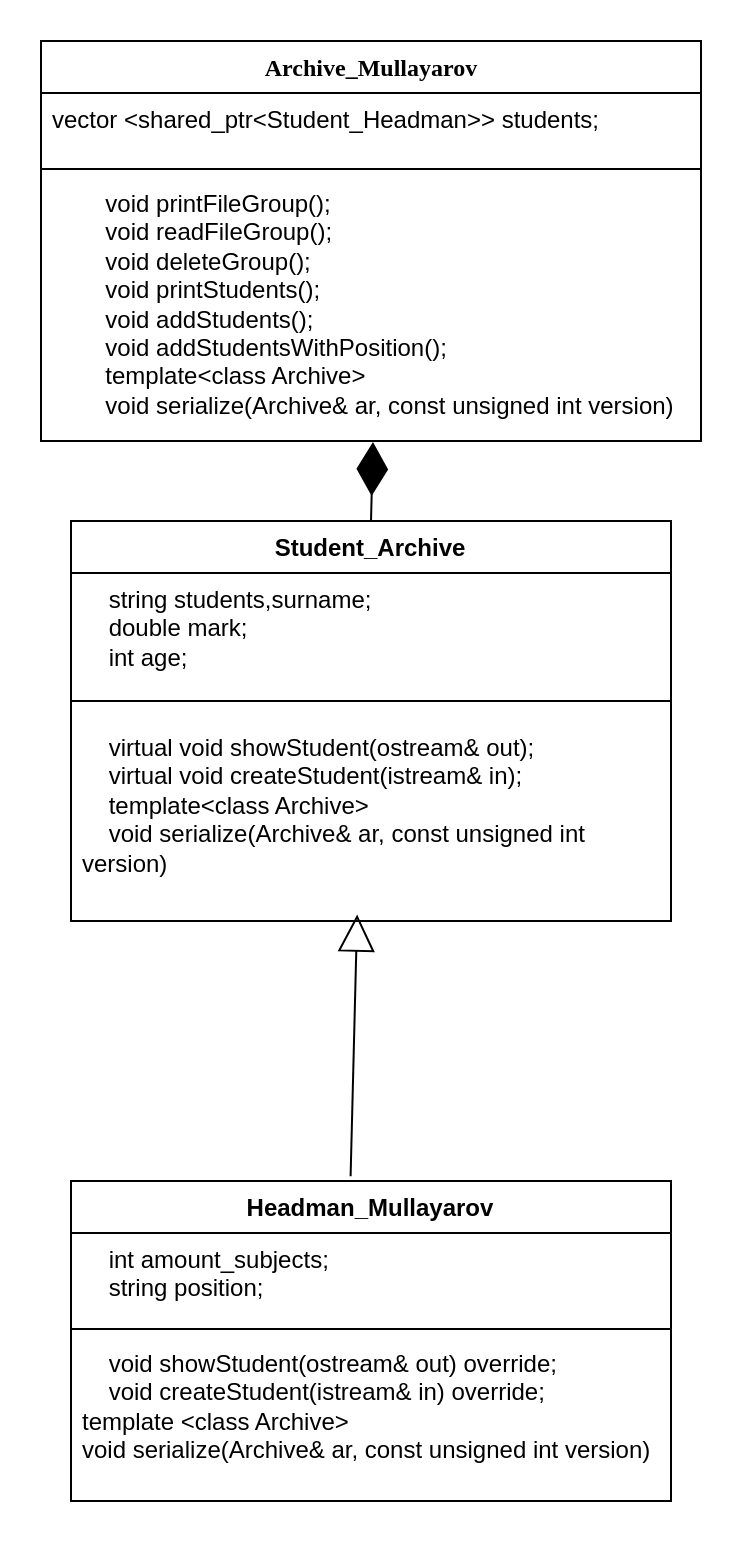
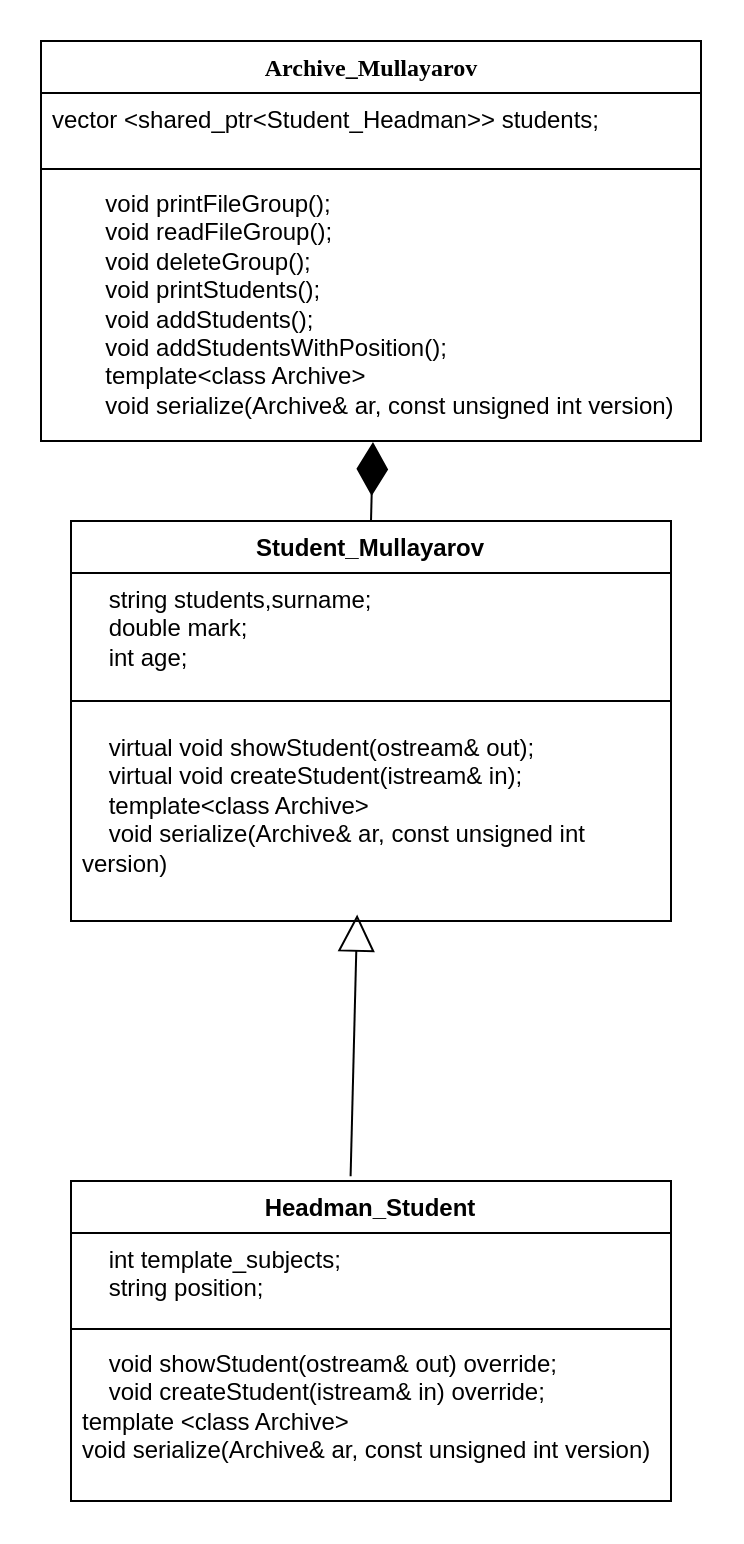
  <mxCell id="0" />
  <mxCell id="1" parent="0" />
  <mxCell id="2" value="Archive_Mullayarov" style="swimlane;html=1;fontStyle=1;align=center;verticalAlign=top;childLayout=stackLayout;horizontal=1;startSize=26;horizontalStack=0;resizeParent=1;resizeLast=0;collapsible=1;marginBottom=0;swimlaneFillColor=#ffffff;rounded=0;shadow=0;comic=0;labelBackgroundColor=none;strokeWidth=1;fillColor=none;fontFamily=Verdana;fontSize=12" parent="1" vertex="1"><mxGeometry x="20" width="330" height="200" as="geometry" y="20" /></mxCell>
  <mxCell id="3" value="vector &amp;lt;shared_ptr&amp;lt;Student_Headman&amp;gt;&amp;gt; students;" style="text;html=1;strokeColor=none;fillColor=none;align=left;verticalAlign=top;spacingLeft=4;spacingRight=4;whiteSpace=wrap;overflow=hidden;rotatable=0;points=[[0,0.5],[1,0.5]];portConstraint=eastwest;" parent="2" vertex="1"><mxGeometry y="26" width="330" height="34" as="geometry" /></mxCell>
  <mxCell id="4" value="" style="line;html=1;strokeWidth=1;fillColor=none;align=left;verticalAlign=middle;spacingTop=-1;spacingLeft=3;spacingRight=3;rotatable=0;labelPosition=right;points=[];portConstraint=eastwest;" parent="2" vertex="1"><mxGeometry y="60" width="330" height="8" as="geometry" /></mxCell>
  <mxCell id="5" value="&lt;div&gt;&lt;span style=&quot;white-space: normal;&quot;&gt;&lt;span style=&quot;white-space:pre&quot;&gt;&#09;&lt;/span&gt;void printFileGroup();&lt;/span&gt;&lt;/div&gt;&lt;div&gt;&lt;span style=&quot;white-space: normal;&quot;&gt;&lt;span style=&quot;white-space:pre&quot;&gt;&#09;&lt;/span&gt;void readFileGroup();&lt;/span&gt;&lt;/div&gt;&lt;div&gt;&lt;span style=&quot;white-space: normal;&quot;&gt;&lt;span style=&quot;white-space:pre&quot;&gt;&#09;&lt;/span&gt;void deleteGroup();&lt;/span&gt;&lt;/div&gt;&lt;div&gt;&lt;span style=&quot;white-space: normal;&quot;&gt;&lt;span style=&quot;white-space:pre&quot;&gt;&#09;&lt;/span&gt;void printStudents();&lt;/span&gt;&lt;/div&gt;&lt;div&gt;&lt;span style=&quot;white-space: normal;&quot;&gt;&lt;span style=&quot;white-space:pre&quot;&gt;&#09;&lt;/span&gt;void addStudents();&lt;/span&gt;&lt;/div&gt;&lt;div&gt;&lt;span style=&quot;white-space: normal;&quot;&gt;&lt;span style=&quot;white-space:pre&quot;&gt;&#09;&lt;/span&gt;void addStudentsWithPosition();&lt;/span&gt;&lt;/div&gt;&lt;div&gt;&lt;div style=&quot;&quot;&gt;&lt;span style=&quot;white-space: normal;&quot;&gt;&lt;span style=&quot;white-space: pre;&quot;&gt;&#09;&lt;/span&gt;template&amp;lt;class Archive&amp;gt;&lt;/span&gt;&lt;/div&gt;&lt;div style=&quot;&quot;&gt;&lt;span style=&quot;white-space: normal;&quot;&gt;&lt;span style=&quot;white-space: pre;&quot;&gt;&#09;&lt;/span&gt;void serialize(Archive&amp;amp; ar, const unsigned int version)&lt;/span&gt;&lt;/div&gt;&lt;/div&gt;&lt;div&gt;&lt;span style=&quot;white-space: normal;&quot;&gt;&lt;br&gt;&lt;/span&gt;&lt;/div&gt;" style="text;html=1;strokeColor=none;fillColor=none;align=left;verticalAlign=top;spacingLeft=4;spacingRight=4;whiteSpace=wrap;overflow=hidden;rotatable=0;points=[[0,0.5],[1,0.5]];portConstraint=eastwest;" parent="2" vertex="1"><mxGeometry y="68" width="330" height="132" as="geometry" /></mxCell>
- <mxCell id="6" value="Student_Archive" style="swimlane;fontStyle=1;align=center;verticalAlign=top;childLayout=stackLayout;horizontal=1;startSize=26;horizontalStack=0;resizeParent=1;resizeParentMax=0;resizeLast=0;collapsible=1;marginBottom=0;whiteSpace=wrap;html=1;" parent="1" vertex="1"><mxGeometry x="35" y="260" width="300" height="200" as="geometry" /></mxCell>
+ <mxCell id="6" value="Student_Mullayarov" style="swimlane;fontStyle=1;align=center;verticalAlign=top;childLayout=stackLayout;horizontal=1;startSize=26;horizontalStack=0;resizeParent=1;resizeParentMax=0;resizeLast=0;collapsible=1;marginBottom=0;whiteSpace=wrap;html=1;" parent="1" vertex="1"><mxGeometry x="35" y="260" width="300" height="200" as="geometry" /></mxCell>
  <mxCell id="7" value="&lt;div&gt;&amp;nbsp; &amp;nbsp; string students,surname;&lt;/div&gt;&lt;div&gt;&amp;nbsp; &amp;nbsp; double mark;&lt;/div&gt;&lt;div&gt;&amp;nbsp; &amp;nbsp; int age;&lt;/div&gt;" style="text;strokeColor=none;fillColor=none;align=left;verticalAlign=top;spacingLeft=4;spacingRight=4;overflow=hidden;rotatable=0;points=[[0,0.5],[1,0.5]];portConstraint=eastwest;whiteSpace=wrap;html=1;" parent="6" vertex="1"><mxGeometry y="26" width="300" height="54" as="geometry" /></mxCell>
  <mxCell id="8" value="" style="line;strokeWidth=1;fillColor=none;align=left;verticalAlign=middle;spacingTop=-1;spacingLeft=3;spacingRight=3;rotatable=0;labelPosition=right;points=[];portConstraint=eastwest;strokeColor=inherit;" parent="6" vertex="1"><mxGeometry y="80" width="300" height="20" as="geometry" /></mxCell>
  <mxCell id="9" value="&lt;div&gt;&amp;nbsp; &amp;nbsp; virtual void showStudent(ostream&amp;amp; out);&lt;/div&gt;&lt;div&gt;&amp;nbsp; &amp;nbsp; virtual void createStudent(istream&amp;amp; in);&lt;/div&gt;&lt;div&gt;&amp;nbsp; &amp;nbsp; template&amp;lt;class Archive&amp;gt;&lt;/div&gt;&lt;div&gt;&amp;nbsp; &amp;nbsp; void serialize(Archive&amp;amp; ar, const unsigned int version)&lt;/div&gt;" style="text;strokeColor=none;fillColor=none;align=left;verticalAlign=top;spacingLeft=4;spacingRight=4;overflow=hidden;rotatable=0;points=[[0,0.5],[1,0.5]];portConstraint=eastwest;whiteSpace=wrap;html=1;" parent="6" vertex="1"><mxGeometry y="100" width="300" height="100" as="geometry" /></mxCell>
- <mxCell id="10" value="Headman_Mullayarov" style="swimlane;fontStyle=1;align=center;verticalAlign=top;childLayout=stackLayout;horizontal=1;startSize=26;horizontalStack=0;resizeParent=1;resizeParentMax=0;resizeLast=0;collapsible=1;marginBottom=0;whiteSpace=wrap;html=1;" parent="1" vertex="1"><mxGeometry x="35" y="590" width="300" height="160" as="geometry" /></mxCell>
- <mxCell id="11" value="&lt;div&gt;&amp;nbsp; &amp;nbsp; int amount_subjects;&lt;/div&gt;&lt;div&gt;&amp;nbsp; &amp;nbsp; string position;&lt;/div&gt;" style="text;strokeColor=none;fillColor=none;align=left;verticalAlign=top;spacingLeft=4;spacingRight=4;overflow=hidden;rotatable=0;points=[[0,0.5],[1,0.5]];portConstraint=eastwest;whiteSpace=wrap;html=1;" parent="10" vertex="1"><mxGeometry y="26" width="300" height="44" as="geometry" /></mxCell>
+ <mxCell id="10" value="Headman_Student" style="swimlane;fontStyle=1;align=center;verticalAlign=top;childLayout=stackLayout;horizontal=1;startSize=26;horizontalStack=0;resizeParent=1;resizeParentMax=0;resizeLast=0;collapsible=1;marginBottom=0;whiteSpace=wrap;html=1;" parent="1" vertex="1"><mxGeometry x="35" y="590" width="300" height="160" as="geometry" /></mxCell>
+ <mxCell id="11" value="&lt;div&gt;&amp;nbsp; &amp;nbsp; int template_subjects;&lt;/div&gt;&lt;div&gt;&amp;nbsp; &amp;nbsp; string position;&lt;/div&gt;" style="text;strokeColor=none;fillColor=none;align=left;verticalAlign=top;spacingLeft=4;spacingRight=4;overflow=hidden;rotatable=0;points=[[0,0.5],[1,0.5]];portConstraint=eastwest;whiteSpace=wrap;html=1;" parent="10" vertex="1"><mxGeometry y="26" width="300" height="44" as="geometry" /></mxCell>
  <mxCell id="12" value="" style="line;strokeWidth=1;fillColor=none;align=left;verticalAlign=middle;spacingTop=-1;spacingLeft=3;spacingRight=3;rotatable=0;labelPosition=right;points=[];portConstraint=eastwest;strokeColor=inherit;" parent="10" vertex="1"><mxGeometry y="70" width="300" height="8" as="geometry" /></mxCell>
  <mxCell id="13" value="&lt;div&gt;&lt;div&gt;&amp;nbsp; &amp;nbsp; void showStudent(ostream&amp;amp; out) override;&lt;/div&gt;&lt;div&gt;&amp;nbsp; &amp;nbsp; void createStudent(istream&amp;amp; in) override;&lt;/div&gt;&lt;/div&gt;&lt;div&gt;&lt;div&gt;template &amp;lt;class Archive&amp;gt;&lt;/div&gt;&lt;div&gt;void serialize(Archive&amp;amp; ar, const unsigned int version)&lt;/div&gt;&lt;/div&gt;" style="text;strokeColor=none;fillColor=none;align=left;verticalAlign=top;spacingLeft=4;spacingRight=4;overflow=hidden;rotatable=0;points=[[0,0.5],[1,0.5]];portConstraint=eastwest;whiteSpace=wrap;html=1;" parent="10" vertex="1"><mxGeometry y="78" width="300" height="82" as="geometry" /></mxCell>
  <mxCell id="14" value="" style="endArrow=diamondThin;endFill=1;endSize=24;html=1;rounded=0;exitX=0.5;exitY=0;exitDx=0;exitDy=0;entryX=0.503;entryY=1.004;entryDx=0;entryDy=0;entryPerimeter=0;" parent="1" source="6" target="5" edge="1"><mxGeometry width="160" relative="1" as="geometry"><mxPoint x="70" y="360" as="sourcePoint" /><mxPoint x="230" y="360" as="targetPoint" /></mxGeometry></mxCell>
  <mxCell id="15" value="" style="endArrow=block;endSize=16;endFill=0;html=1;rounded=0;exitX=0.466;exitY=-0.015;exitDx=0;exitDy=0;exitPerimeter=0;entryX=0.477;entryY=0.968;entryDx=0;entryDy=0;entryPerimeter=0;" parent="1" source="10" target="9" edge="1"><mxGeometry width="160" relative="1" as="geometry"><mxPoint x="70" y="510" as="sourcePoint" /><mxPoint x="180" y="540" as="targetPoint" /></mxGeometry></mxCell>
